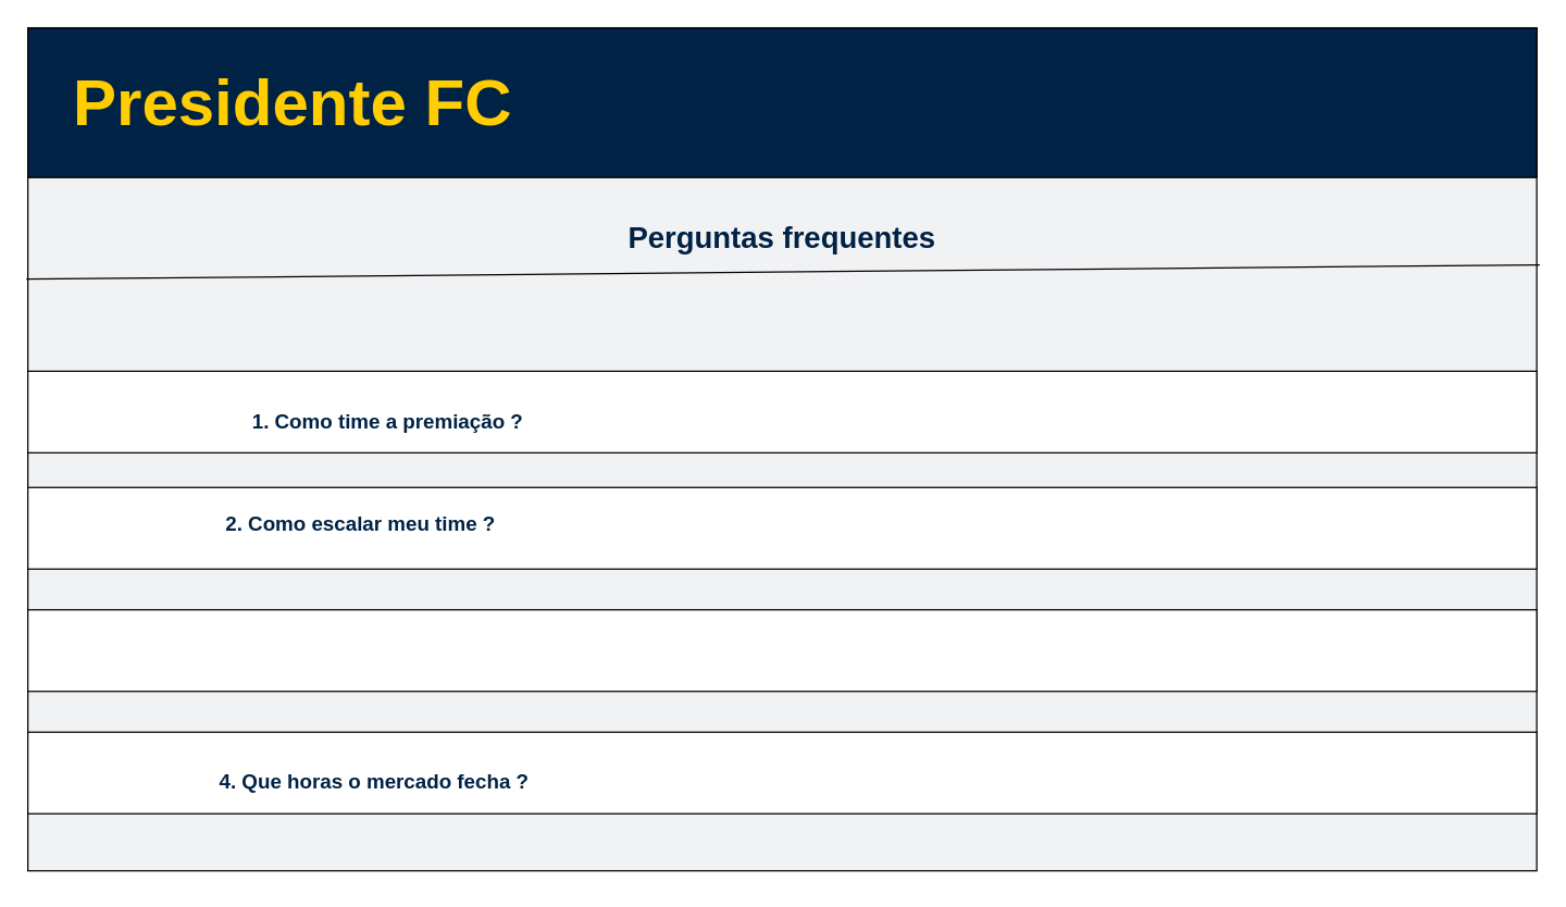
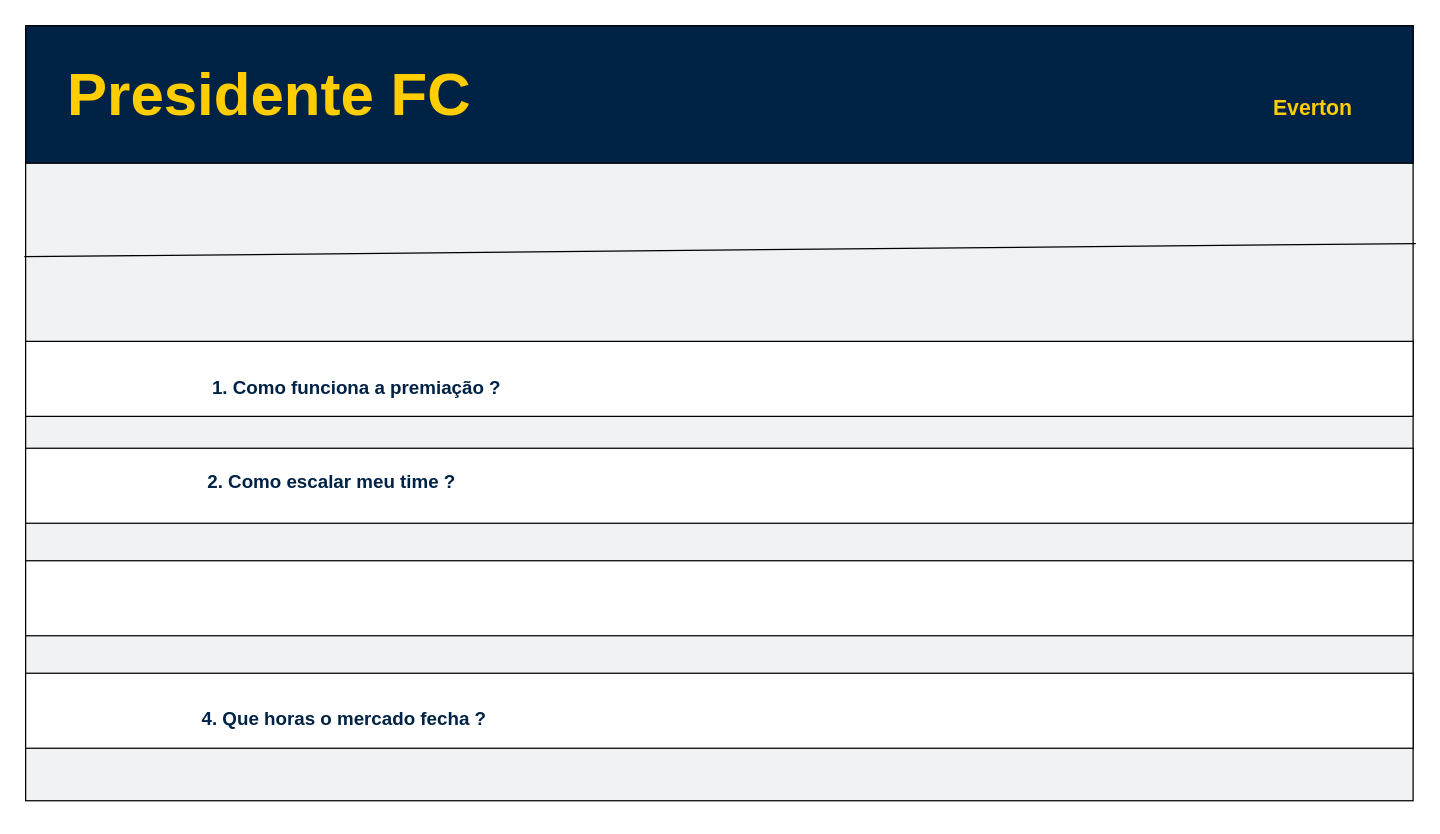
  <mxCell id="0" />
  <mxCell id="1" parent="0" />
  <mxCell id="2" value="FFCD00" style="group;fillColor=none;fontColor=#FFCD00;" vertex="1" connectable="0" parent="1"><mxGeometry y="20" width="1110" height="624.38" as="geometry" x="20" /></mxCell>
  <mxCell id="3" value="" style="rounded=0;whiteSpace=wrap;html=1;" vertex="1" parent="2"><mxGeometry x="930" y="180" width="120" height="60" as="geometry" /></mxCell>
  <mxCell id="4" value="" style="rounded=0;whiteSpace=wrap;html=1;rotation=0;fillColor=#f1f2f4;" vertex="1" parent="2"><mxGeometry width="1110" height="620" as="geometry" /></mxCell>
  <mxCell id="5" value="" style="rounded=0;whiteSpace=wrap;html=1;fillColor=#002244;" vertex="1" parent="2"><mxGeometry width="1110" height="110" as="geometry" /></mxCell>
  <mxCell id="6" value="Presidente FC" style="text;html=1;align=center;verticalAlign=middle;whiteSpace=wrap;rounded=0;fontColor=#ffcd00;fontSize=48;fontStyle=1" vertex="1" parent="2"><mxGeometry x="30" y="40" width="330" height="30" as="geometry" /></mxCell>
+ <mxCell id="7" value="&lt;font style=&quot;font-size: 17px;&quot;&gt;Everton&lt;/font&gt;" style="text;html=1;align=center;verticalAlign=middle;whiteSpace=wrap;rounded=0;fontColor=#ffcd00;fontSize=48;fontStyle=1" vertex="1" parent="2"><mxGeometry x="980" y="40" width="100" height="30" as="geometry" /></mxCell>
  <mxCell id="8" value="" style="endArrow=none;html=1;rounded=0;entryX=1.002;entryY=0.281;entryDx=0;entryDy=0;entryPerimeter=0;exitX=-0.001;exitY=0.298;exitDx=0;exitDy=0;exitPerimeter=0;" edge="1" parent="2" source="4" target="4"><mxGeometry width="50" height="50" relative="1" as="geometry"><mxPoint x="180" y="185" as="sourcePoint" /><mxPoint x="559" y="185" as="targetPoint" /></mxGeometry></mxCell>
- <mxCell id="9" value="&lt;font data-darkreader-inline-color=&quot;&quot; color=&quot;#002244&quot; style=&quot;--darkreader-inline-color: #d3cfc9; font-size: 22px;&quot;&gt;Perguntas frequentes&lt;/font&gt;" style="text;html=1;align=center;verticalAlign=middle;whiteSpace=wrap;rounded=0;fontColor=#ffcd00;fontSize=48;fontStyle=1" vertex="1" parent="2"><mxGeometry x="427" y="130" width="256" height="30" as="geometry" /></mxCell>
  <mxCell id="10" value="" style="group" vertex="1" connectable="0" parent="2"><mxGeometry y="252.5" width="1110" height="60" as="geometry" /></mxCell>
  <mxCell id="11" value="" style="rounded=0;whiteSpace=wrap;html=1;" vertex="1" parent="10"><mxGeometry width="1110" height="60" as="geometry" /></mxCell>
- <mxCell id="12" value="&lt;font data-darkreader-inline-color=&quot;&quot; color=&quot;#002244&quot; style=&quot;font-size: 15px; --darkreader-inline-color: #d3cfc9;&quot;&gt;1. Como time a premiação ?&lt;/font&gt;" style="text;html=1;align=center;verticalAlign=middle;whiteSpace=wrap;rounded=0;fontColor=#ffcd00;fontSize=48;fontStyle=1" vertex="1" parent="10"><mxGeometry x="130" y="10" width="270" height="30" as="geometry" /></mxCell>
+ <mxCell id="12" value="&lt;font data-darkreader-inline-color=&quot;&quot; color=&quot;#002244&quot; style=&quot;font-size: 15px; --darkreader-inline-color: #d3cfc9;&quot;&gt;1. Como funciona a premiação ?&lt;/font&gt;" style="text;html=1;align=center;verticalAlign=middle;whiteSpace=wrap;rounded=0;fontColor=#ffcd00;fontSize=48;fontStyle=1" vertex="1" parent="10"><mxGeometry x="130" y="10" width="270" height="30" as="geometry" /></mxCell>
  <mxCell id="13" value="" style="group" vertex="1" connectable="0" parent="2"><mxGeometry y="518" width="1110" height="60" as="geometry" /></mxCell>
  <mxCell id="14" value="" style="rounded=0;whiteSpace=wrap;html=1;" vertex="1" parent="13"><mxGeometry width="1110" height="60" as="geometry" /></mxCell>
  <mxCell id="15" value="&lt;font data-darkreader-inline-color=&quot;&quot; color=&quot;#002244&quot; style=&quot;font-size: 15px; --darkreader-inline-color: #d3cfc9;&quot;&gt;4. Que horas o mercado fecha ?&lt;/font&gt;" style="text;html=1;align=center;verticalAlign=middle;whiteSpace=wrap;rounded=0;fontColor=#ffcd00;fontSize=48;fontStyle=1" vertex="1" parent="13"><mxGeometry x="110" y="10" width="290" height="30" as="geometry" /></mxCell>
  <mxCell id="16" value="" style="group" vertex="1" connectable="0" parent="2"><mxGeometry y="428" width="1110" height="60" as="geometry" /></mxCell>
  <mxCell id="17" value="" style="rounded=0;whiteSpace=wrap;html=1;" vertex="1" parent="16"><mxGeometry width="1110" height="60" as="geometry" /></mxCell>
  <mxCell id="18" value="" style="group" vertex="1" connectable="0" parent="2"><mxGeometry y="338" width="1110" height="60" as="geometry" /></mxCell>
  <mxCell id="19" value="" style="rounded=0;whiteSpace=wrap;html=1;" vertex="1" parent="18"><mxGeometry width="1110" height="60" as="geometry" /></mxCell>
  <mxCell id="20" value="&lt;font data-darkreader-inline-color=&quot;&quot; color=&quot;#002244&quot; style=&quot;font-size: 15px; --darkreader-inline-color: #d3cfc9;&quot;&gt;2. Como escalar meu time ?&lt;/font&gt;" style="text;html=1;align=center;verticalAlign=middle;whiteSpace=wrap;rounded=0;fontColor=#ffcd00;fontSize=48;fontStyle=1" vertex="1" parent="18"><mxGeometry x="120" width="250" height="30" as="geometry" /></mxCell>
